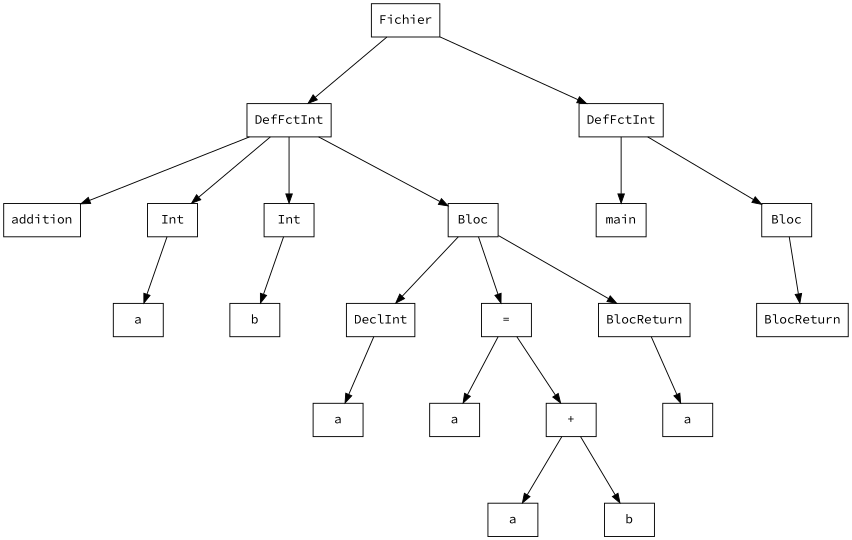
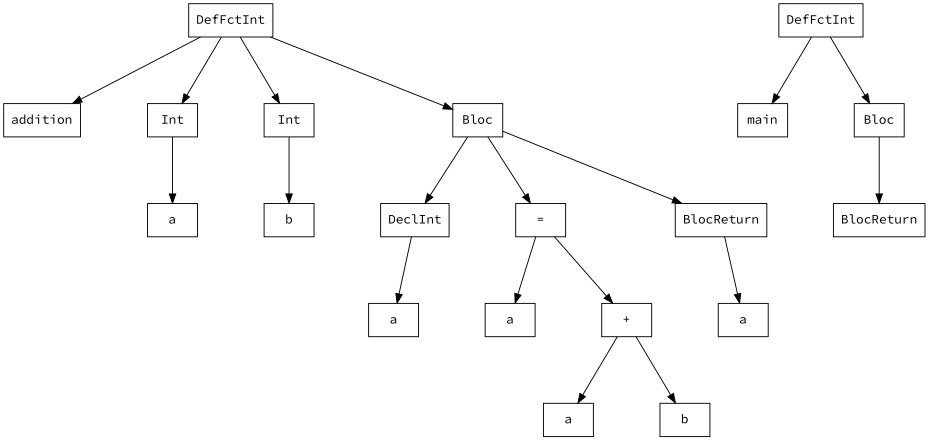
  digraph {
    fontname="Source Code Pro"
    nodesep=1
    ranksep=1
    node [fontname="Source Code Pro" shape=box]
    edge [fontname="Source Code Pro"]
-   n1 [label=Fichier]
    n2 [label=DefFctInt]
    n3 [label=DefFctInt]
    n4 [label=addition]
    n5 [label=Int]
    n6 [label=Int]
    n7 [label=Bloc]
    n8 [label=main]
    n9 [label=Bloc]
    n10 [label=a]
    n11 [label=b]
    n12 [label=DeclInt]
    n13 [label="="]
    n14 [label=BlocReturn]
    n15 [label=a]
    n16 [label=a]
    n17 [label="+"]
    n18 [label=a]
    n19 [label=a]
    n20 [label=b]
    n21 [label=BlocReturn]
-   n1 -> n2
-   n1 -> n3
    n2 -> n4
    n2 -> n5
    n2 -> n6
    n2 -> n7
    n3 -> n8
    n3 -> n9
    n5 -> n10
    n6 -> n11
    n7 -> n12
    n7 -> n13
    n7 -> n14
    n9 -> n21
    n12 -> n15
    n13 -> n16
    n13 -> n17
    n14 -> n18
    n17 -> n19
    n17 -> n20
  }
